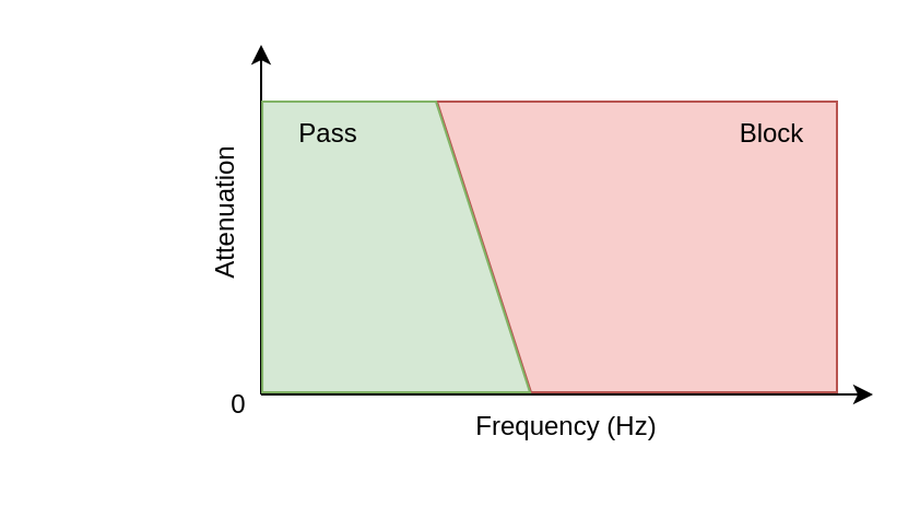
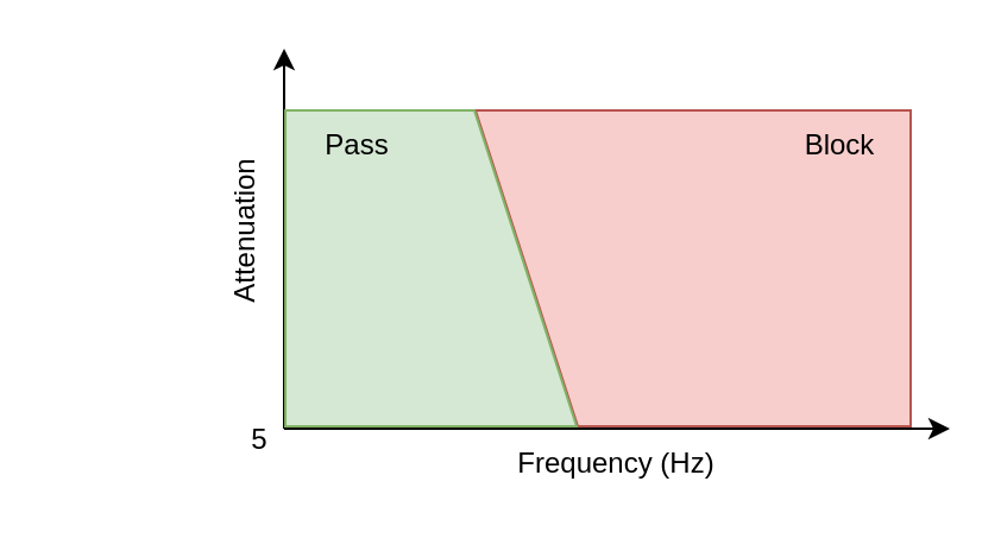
  <mxCell id="0" />
  <mxCell id="1" parent="0" />
  <mxCell id="2" value="" style="endArrow=classic;html=1;rounded=0;" parent="1" edge="1"><mxGeometry width="50" height="50" relative="1" as="geometry"><mxPoint x="119" y="180" as="sourcePoint" /><mxPoint x="399" y="180" as="targetPoint" /></mxGeometry></mxCell>
  <mxCell id="3" value="" style="endArrow=classic;html=1;rounded=0;" parent="1" edge="1"><mxGeometry width="50" height="50" relative="1" as="geometry"><mxPoint x="119" y="180" as="sourcePoint" /><mxPoint x="119" y="20" as="targetPoint" /></mxGeometry></mxCell>
  <mxCell id="4" value="Frequency (Hz)" style="text;html=1;strokeColor=none;fillColor=none;align=center;verticalAlign=middle;whiteSpace=wrap;rounded=0;" parent="1" vertex="1"><mxGeometry x="119" y="180" width="280" height="30" as="geometry" /></mxCell>
  <mxCell id="5" value="Attenuation" style="text;html=1;strokeColor=none;fillColor=none;align=center;verticalAlign=middle;whiteSpace=wrap;rounded=0;rotation=-90;" parent="1" vertex="1"><mxGeometry x="20" y="82" width="166" height="30" as="geometry" /></mxCell>
- <mxCell id="6" value="0" style="text;html=1;strokeColor=none;fillColor=none;align=center;verticalAlign=middle;whiteSpace=wrap;rounded=0;" parent="1" vertex="1"><mxGeometry x="79" y="170" width="60" height="30" as="geometry" /></mxCell>
+ <mxCell id="6" value="5" style="text;html=1;strokeColor=none;fillColor=none;align=center;verticalAlign=middle;whiteSpace=wrap;rounded=0;" parent="1" vertex="1"><mxGeometry x="79" y="170" width="60" height="30" as="geometry" /></mxCell>
  <mxCell id="7" value="" style="shape=manualInput;whiteSpace=wrap;html=1;fillColor=#f8cecc;size=43;rotation=-90;flipV=0;flipH=0;strokeColor=#b85450;" parent="1" vertex="1"><mxGeometry x="224.5" y="21" width="133" height="183" as="geometry" /></mxCell>
  <mxCell id="8" value="" style="shape=manualInput;whiteSpace=wrap;html=1;fillColor=#d5e8d4;size=43;rotation=-90;flipV=1;flipH=1;strokeColor=#82b366;" parent="1" vertex="1"><mxGeometry x="114.27" y="51.25" width="133" height="122.47" as="geometry" /></mxCell>
  <mxCell id="9" value="Pass" style="text;html=1;strokeColor=none;fillColor=none;align=center;verticalAlign=middle;whiteSpace=wrap;rounded=0;" parent="1" vertex="1"><mxGeometry x="120" y="46" width="60" height="30" as="geometry" /></mxCell>
  <mxCell id="10" value="Block" style="text;html=1;strokeColor=none;fillColor=none;align=center;verticalAlign=middle;whiteSpace=wrap;rounded=0;" parent="1" vertex="1"><mxGeometry x="323" y="46" width="60" height="30" as="geometry" /></mxCell>
